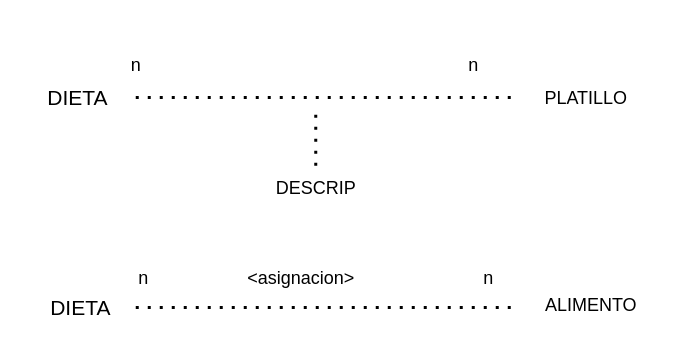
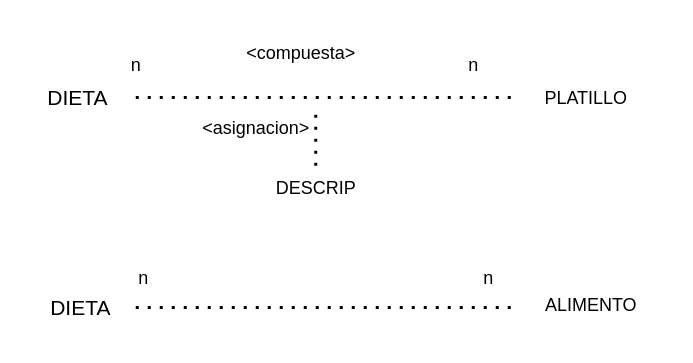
  <mxCell id="0" />
  <mxCell id="1" parent="0" />
  <mxCell id="2" value="&lt;font style=&quot;vertical-align: inherit; font-size: 14px;&quot;&gt;&lt;font style=&quot;vertical-align: inherit; font-size: 14px;&quot;&gt;&lt;font style=&quot;vertical-align: inherit;&quot;&gt;&lt;font style=&quot;vertical-align: inherit;&quot;&gt;DIETA&amp;nbsp;&amp;nbsp;&lt;/font&gt;&lt;/font&gt;&lt;/font&gt;&lt;/font&gt;" style="text;html=1;align=center;verticalAlign=middle;resizable=0;points=[];autosize=1;strokeColor=none;fillColor=none;fontSize=14;" vertex="1" parent="1"><mxGeometry x="20" y="50" width="70" height="30" as="geometry" /></mxCell>
  <mxCell id="3" value="" style="endArrow=none;dashed=1;html=1;dashPattern=1 3;strokeWidth=2;rounded=0;" edge="1" parent="1"><mxGeometry width="50" height="50" relative="1" as="geometry"><mxPoint x="90" y="64.5" as="sourcePoint" /><mxPoint x="340" y="64.5" as="targetPoint" /></mxGeometry></mxCell>
  <mxCell id="4" value="&lt;font style=&quot;vertical-align: inherit;&quot;&gt;&lt;font style=&quot;vertical-align: inherit;&quot;&gt;PLATILLO&lt;/font&gt;&lt;/font&gt;" style="text;html=1;align=center;verticalAlign=middle;resizable=0;points=[];autosize=1;strokeColor=none;fillColor=none;" vertex="1" parent="1"><mxGeometry x="350" y="50" width="80" height="30" as="geometry" /></mxCell>
  <mxCell id="5" value="&lt;font style=&quot;vertical-align: inherit;&quot;&gt;&lt;font style=&quot;vertical-align: inherit;&quot;&gt;n&lt;/font&gt;&lt;/font&gt;" style="text;html=1;align=center;verticalAlign=middle;resizable=0;points=[];autosize=1;strokeColor=none;fillColor=none;" vertex="1" parent="1"><mxGeometry x="75" y="28" width="30" height="30" as="geometry" /></mxCell>
  <mxCell id="6" value="&lt;font style=&quot;vertical-align: inherit;&quot;&gt;&lt;font style=&quot;vertical-align: inherit;&quot;&gt;n&lt;/font&gt;&lt;/font&gt;" style="text;html=1;align=center;verticalAlign=middle;resizable=0;points=[];autosize=1;strokeColor=none;fillColor=none;" vertex="1" parent="1"><mxGeometry x="300" y="28" width="30" height="30" as="geometry" /></mxCell>
+ <mxCell id="7" value="&lt;font style=&quot;vertical-align: inherit;&quot;&gt;&lt;font style=&quot;vertical-align: inherit;&quot;&gt;&amp;lt;compuesta&amp;gt;&lt;/font&gt;&lt;/font&gt;" style="text;html=1;align=center;verticalAlign=middle;resizable=0;points=[];autosize=1;strokeColor=none;fillColor=none;" vertex="1" parent="1"><mxGeometry x="150" y="20" width="100" height="30" as="geometry" /></mxCell>
  <mxCell id="8" value="" style="endArrow=none;dashed=1;html=1;dashPattern=1 3;strokeWidth=2;rounded=0;" edge="1" parent="1"><mxGeometry width="50" height="50" relative="1" as="geometry"><mxPoint x="210" y="110" as="sourcePoint" /><mxPoint x="210" y="70" as="targetPoint" /></mxGeometry></mxCell>
  <mxCell id="9" value="&lt;font style=&quot;vertical-align: inherit;&quot;&gt;&lt;font style=&quot;vertical-align: inherit;&quot;&gt;DESCRIP&lt;/font&gt;&lt;/font&gt;" style="text;html=1;align=center;verticalAlign=middle;resizable=0;points=[];autosize=1;strokeColor=none;fillColor=none;" vertex="1" parent="1"><mxGeometry x="170" y="110" width="80" height="30" as="geometry" /></mxCell>
  <mxCell id="10" value="&lt;font style=&quot;vertical-align: inherit; font-size: 14px;&quot;&gt;&lt;font style=&quot;vertical-align: inherit; font-size: 14px;&quot;&gt;DIETA&amp;nbsp;&lt;/font&gt;&lt;/font&gt;" style="text;html=1;align=center;verticalAlign=middle;resizable=0;points=[];autosize=1;strokeColor=none;fillColor=none;fontSize=14;" vertex="1" parent="1"><mxGeometry x="20" y="190" width="70" height="30" as="geometry" /></mxCell>
  <mxCell id="11" value="" style="endArrow=none;dashed=1;html=1;dashPattern=1 3;strokeWidth=2;rounded=0;" edge="1" parent="1"><mxGeometry width="50" height="50" relative="1" as="geometry"><mxPoint x="90" y="204.5" as="sourcePoint" /><mxPoint x="340" y="204.5" as="targetPoint" /></mxGeometry></mxCell>
  <mxCell id="12" value="ALIMENTO&amp;nbsp;" style="text;html=1;align=center;verticalAlign=middle;resizable=0;points=[];autosize=1;strokeColor=none;fillColor=none;" vertex="1" parent="1"><mxGeometry x="350" y="188" width="90" height="30" as="geometry" /></mxCell>
  <mxCell id="13" value="n" style="text;html=1;align=center;verticalAlign=middle;resizable=0;points=[];autosize=1;strokeColor=none;fillColor=none;" vertex="1" parent="1"><mxGeometry x="80" y="170" width="30" height="30" as="geometry" /></mxCell>
  <mxCell id="14" value="n" style="text;html=1;align=center;verticalAlign=middle;resizable=0;points=[];autosize=1;strokeColor=none;fillColor=none;" vertex="1" parent="1"><mxGeometry x="310" y="170" width="30" height="30" as="geometry" /></mxCell>
- <mxCell id="15" value="&amp;lt;asignacion&amp;gt;" style="text;html=1;align=center;verticalAlign=middle;resizable=0;points=[];autosize=1;strokeColor=none;fillColor=none;" vertex="1" parent="1"><mxGeometry x="155" y="170" width="90" height="30" as="geometry" /></mxCell>
+ <mxCell id="15" value="&amp;lt;asignacion&amp;gt;" style="text;html=1;align=center;verticalAlign=middle;resizable=0;points=[];autosize=1;strokeColor=none;fillColor=none;" vertex="1" parent="1"><mxGeometry x="125" y="70" width="90" height="30" as="geometry" /></mxCell>
